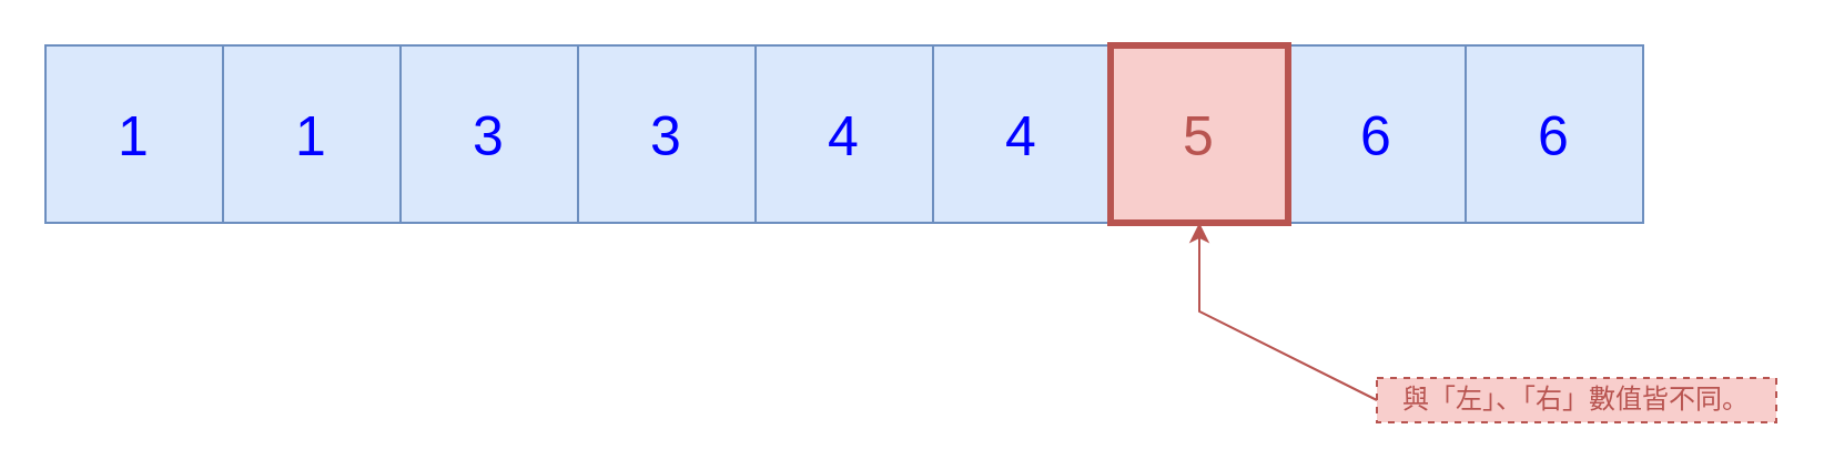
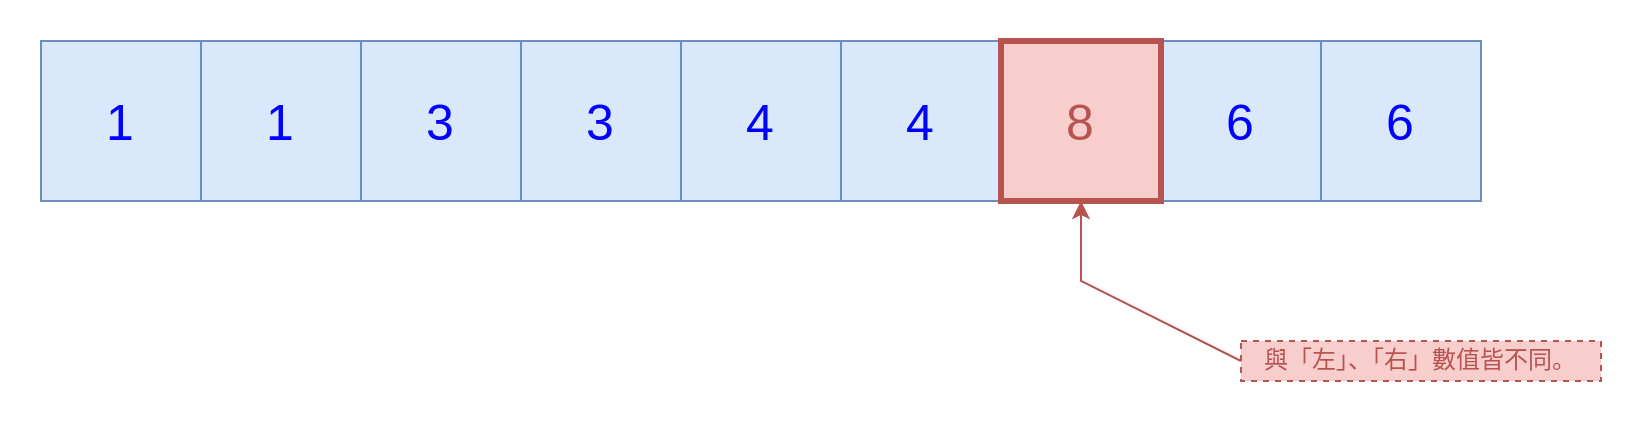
  <mxCell id="0" />
  <mxCell id="1" parent="0" />
  <mxCell id="2" value="1" style="whiteSpace=wrap;html=1;aspect=fixed;fillColor=#dae8fc;strokeColor=#6c8ebf;fontSize=25;fontColor=#0000FF;" vertex="1" parent="1"><mxGeometry x="20" y="20" width="80" height="80" as="geometry" /></mxCell>
  <mxCell id="3" value="1" style="whiteSpace=wrap;html=1;aspect=fixed;fillColor=#dae8fc;strokeColor=#6c8ebf;fontSize=25;fontColor=#0000FF;" vertex="1" parent="1"><mxGeometry x="100" y="20" width="80" height="80" as="geometry" /></mxCell>
  <mxCell id="4" value="3" style="whiteSpace=wrap;html=1;aspect=fixed;fillColor=#dae8fc;strokeColor=#6c8ebf;fontSize=25;fontColor=#0000FF;" vertex="1" parent="1"><mxGeometry x="180" y="20" width="80" height="80" as="geometry" /></mxCell>
  <mxCell id="5" value="3" style="whiteSpace=wrap;html=1;aspect=fixed;fillColor=#dae8fc;strokeColor=#6c8ebf;fontSize=25;fontColor=#0000FF;" vertex="1" parent="1"><mxGeometry x="260" y="20" width="80" height="80" as="geometry" /></mxCell>
  <mxCell id="6" value="6" style="whiteSpace=wrap;html=1;aspect=fixed;fillColor=#dae8fc;strokeColor=#6c8ebf;fontSize=25;fontColor=#0000FF;" vertex="1" parent="1"><mxGeometry x="660" y="20" width="80" height="80" as="geometry" /></mxCell>
  <mxCell id="7" value="6" style="whiteSpace=wrap;html=1;aspect=fixed;fillColor=#dae8fc;strokeColor=#6c8ebf;fontSize=25;fontColor=#0000FF;" vertex="1" parent="1"><mxGeometry x="580" y="20" width="80" height="80" as="geometry" /></mxCell>
  <mxCell id="8" value="4" style="whiteSpace=wrap;html=1;aspect=fixed;fillColor=#dae8fc;strokeColor=#6c8ebf;fontSize=25;fontColor=#0000FF;" vertex="1" parent="1"><mxGeometry x="420" y="20" width="80" height="80" as="geometry" /></mxCell>
  <mxCell id="9" value="4" style="whiteSpace=wrap;html=1;aspect=fixed;fillColor=#dae8fc;strokeColor=#6c8ebf;fontSize=25;fontColor=#0000FF;" vertex="1" parent="1"><mxGeometry x="340" y="20" width="80" height="80" as="geometry" /></mxCell>
  <mxCell id="10" value="" style="endArrow=classic;html=1;rounded=0;fontSize=25;fontColor=#0000FF;entryX=0.5;entryY=1;entryDx=0;entryDy=0;strokeColor=#B85450;" edge="1" parent="1" target="11"><mxGeometry width="50" height="50" relative="1" as="geometry"><mxPoint x="620" y="180" as="sourcePoint" /><mxPoint x="460" y="40" as="targetPoint" /><Array as="points"><mxPoint x="540" y="140" /></Array></mxGeometry></mxCell>
- <mxCell id="11" value="5" style="whiteSpace=wrap;html=1;aspect=fixed;fillColor=#f8cecc;strokeColor=#b85450;fontSize=25;strokeWidth=3;fontColor=#B85450;" vertex="1" parent="1"><mxGeometry x="500" y="20" width="80" height="80" as="geometry" /></mxCell>
+ <mxCell id="11" value="8" style="whiteSpace=wrap;html=1;aspect=fixed;fillColor=#f8cecc;strokeColor=#b85450;fontSize=25;strokeWidth=3;fontColor=#B85450;" vertex="1" parent="1"><mxGeometry x="500" y="20" width="80" height="80" as="geometry" /></mxCell>
  <mxCell id="12" value="與「左」、「右」數值皆不同。" style="text;html=1;strokeColor=#b85450;fillColor=#f8cecc;align=center;verticalAlign=middle;whiteSpace=wrap;rounded=0;fontSize=12;dashed=1;fontColor=#B85450;" vertex="1" parent="1"><mxGeometry x="620" y="170" width="180" height="20" as="geometry" /></mxCell>
